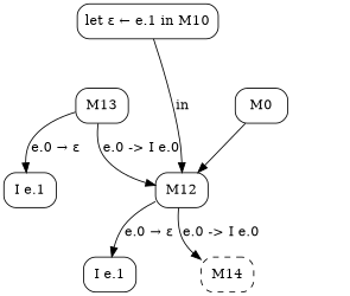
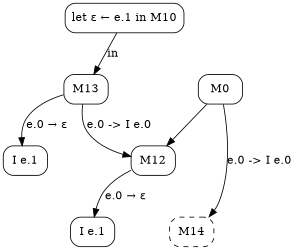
  digraph {
    node [shape=box style=rounded]
    n1 [label="let ε ← e.1 in M10"]
    n2 [label=M13]
    M0
    M12
    n5 [label="I e.1"]
    n6 [label="I e.1"]
    M14 [style="rounded,dashed"]
-   n1 -> M12 [label=in]
+   n1 -> n2 [label=in]
    n2 -> M12 [label="e.0 -> I e.0"]
    n2 -> n5 [label="e.0 → ε"]
    M0 -> M12
    M12 -> n6 [label="e.0 → ε"]
-   M12 -> M14 [label="e.0 -> I e.0"]
+   M0 -> M14 [label="e.0 -> I e.0"]
  }
